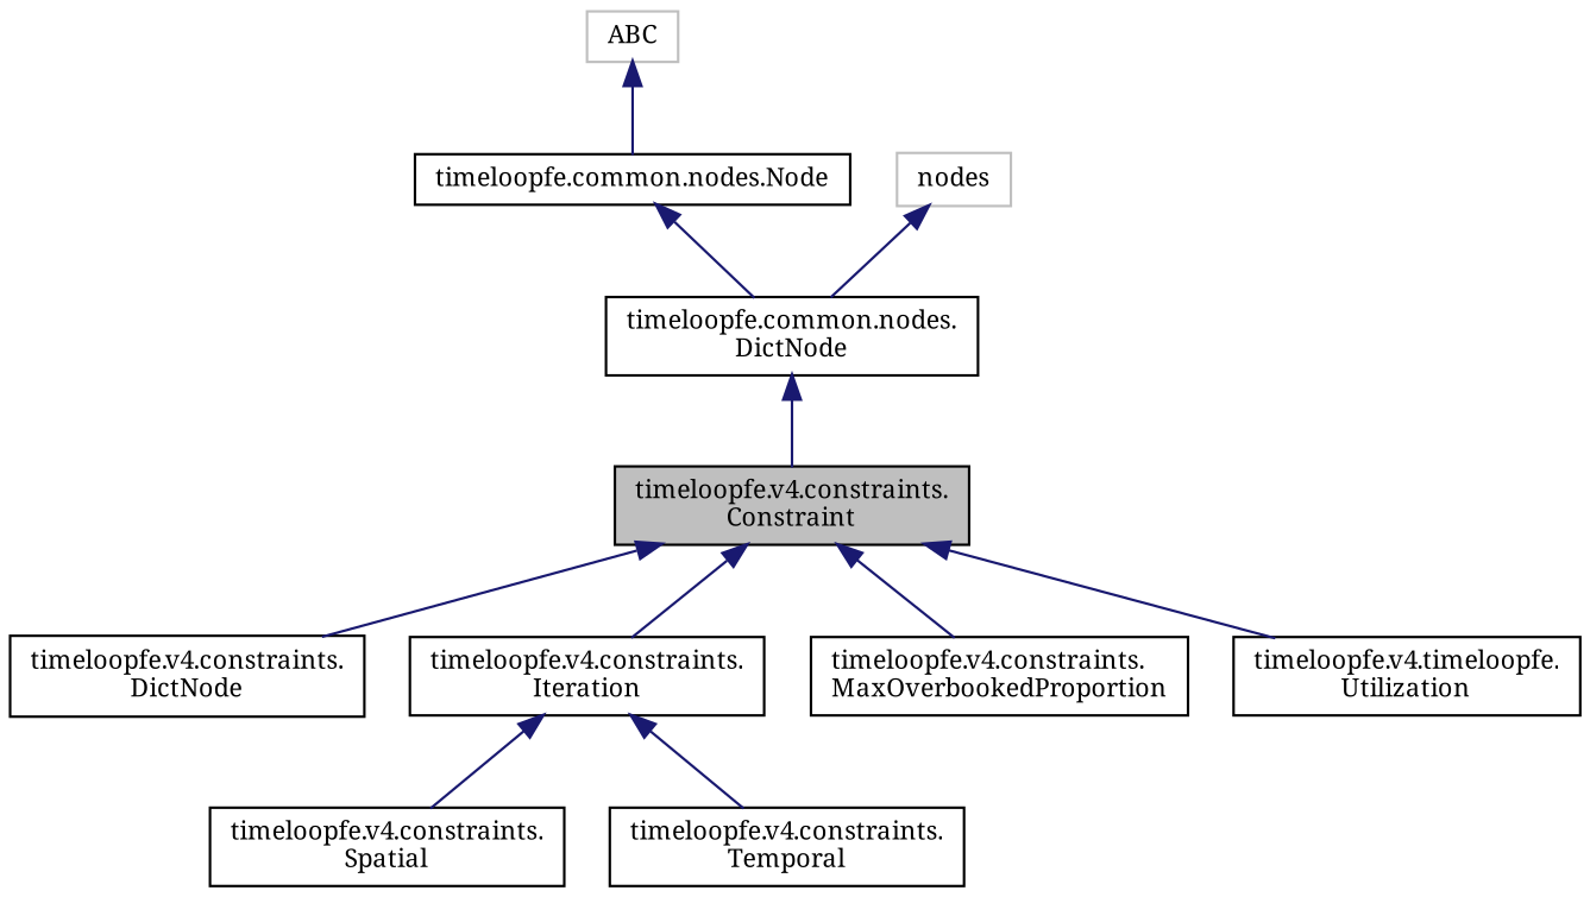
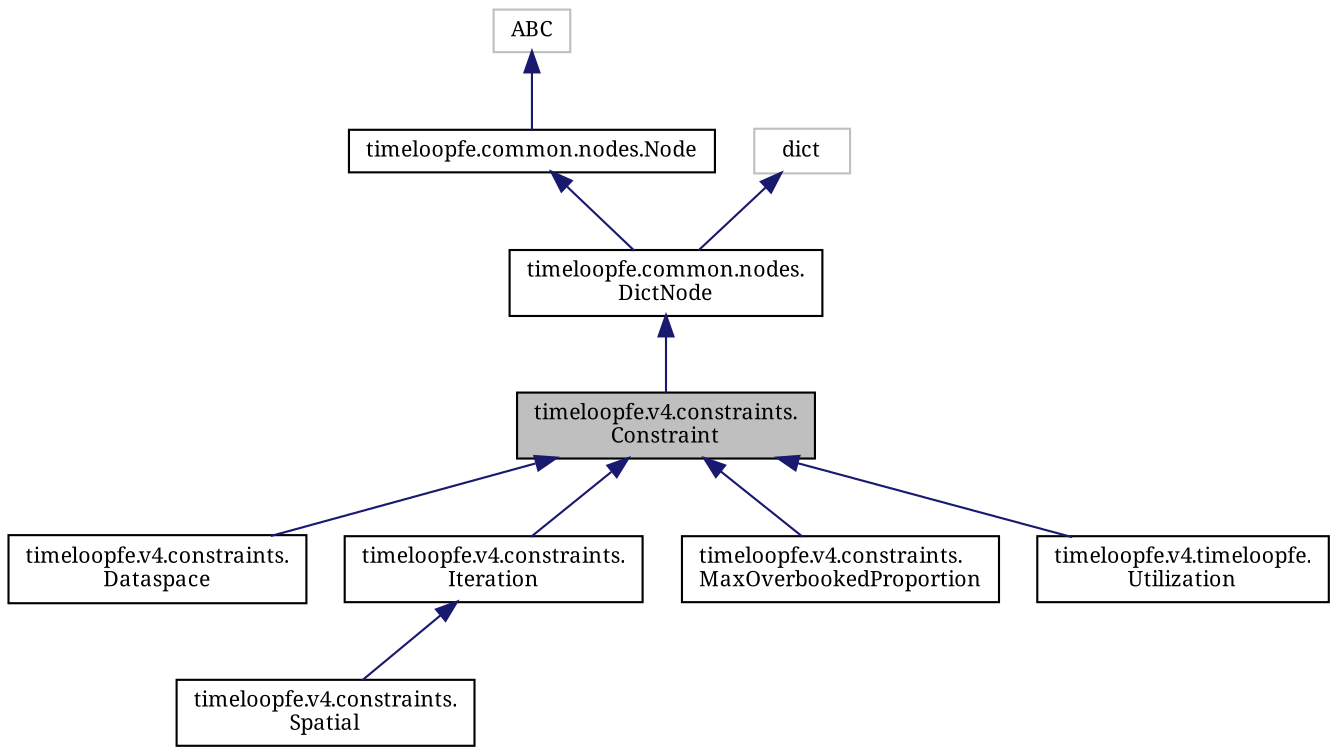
  digraph {
    fontname="Noto Serif"
    rankdir=TB
    node [color=black fillcolor=white fontname="Noto Serif" fontsize=10 shape=record style=filled]
    edge [color=midnightblue dir=back fontname="Noto Serif" fontsize=10 labelfontname=Helvetica labelfontsize=10 style=solid]
    n1 [fillcolor=grey75 fontcolor=black height=0.2 label="timeloopfe.v4.constraints.\lConstraint" width=0.4]
-   n2 [height=0.2 label="timeloopfe.v4.constraints.\lDictNode" width=0.4]
+   n2 [height=0.2 label="timeloopfe.v4.constraints.\lDataspace" width=0.4]
    n3 [height=0.2 label="timeloopfe.v4.constraints.\lIteration" width=0.4]
    n4 [height=0.2 label="timeloopfe.v4.constraints.\lMaxOverbookedProportion" width=0.4]
    n5 [height=0.2 label="timeloopfe.v4.timeloopfe.\lUtilization" width=0.4]
    n6 [height=0.2 label="timeloopfe.v4.constraints.\lSpatial" width=0.4]
-   n7 [height=0.2 label="timeloopfe.v4.constraints.\lTemporal" width=0.4]
    n8 [height=0.2 label="timeloopfe.common.nodes.\lDictNode" width=0.4]
    n9 [height=0.2 label="timeloopfe.common.nodes.Node" width=0.4]
    n10 [color=grey75 height=0.2 label=ABC width=0.4]
-   n11 [color=grey75 height=0.2 label=nodes width=0.4]
+   n11 [color=grey75 height=0.2 label=dict width=0.4]
    n1 -> n2
    n1 -> n3
    n1 -> n4
    n1 -> n5
    n3 -> n6
-   n3 -> n7
    n8 -> n1
    n9 -> n8
    n10 -> n9
    n11 -> n8
  }
